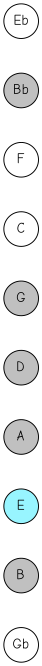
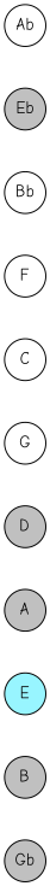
  graph {
    fontname="Comic Neue"
    mindist=.1
    node [fillcolor=gray fontname="Comic Neue" margin=0 shape=circle style=filled]
    edge [fontname="Comic Neue" style=invis]
    E [fillcolor=cadetblue1]
    B
-   Gb [fillcolor=white]
-   Eb [fillcolor=white]
-   Bb
+   Gb
+   Ab [fillcolor=white]
+   Eb
+   Bb [fillcolor=white]
    F [fillcolor=white]
    C [fillcolor=white]
-   G
+   G [fillcolor=white]
    D
    A
    subgraph sub_1 {
      E
      B
      Gb
+     Ab
      Eb
      Bb
      F
      C
      G
      D
      A
    }
    E -- B
    B -- Gb
+   Ab -- Eb
    Eb -- Bb
    Bb -- F
    F -- C
    C -- G
    G -- D
    D -- A
    A -- E
  }
